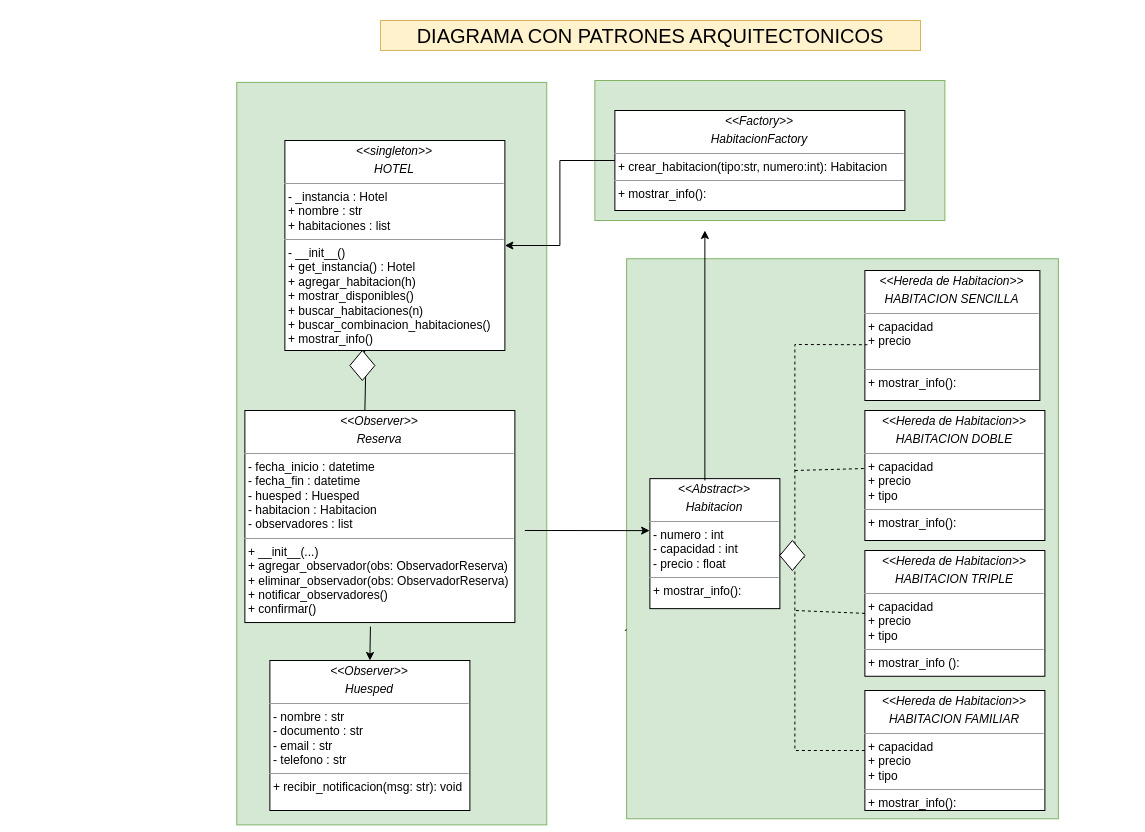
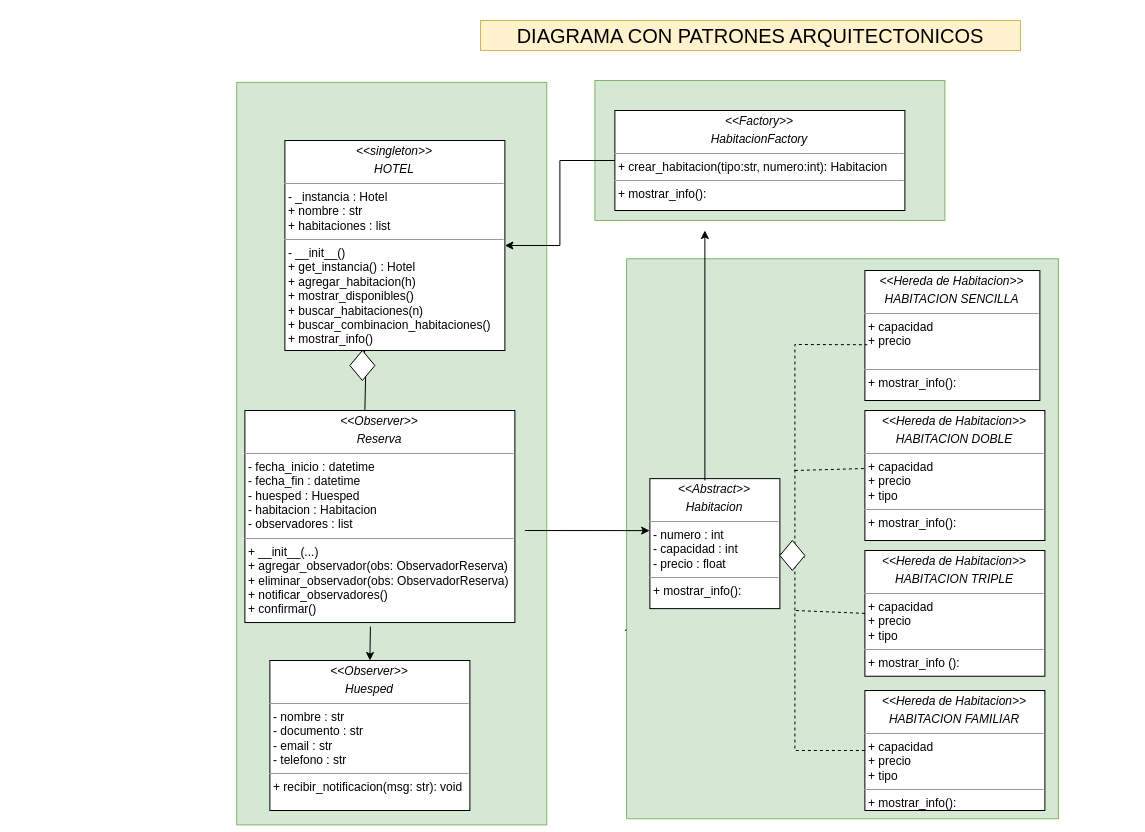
  <mxCell id="0" />
  <mxCell id="1" parent="0" />
  <mxCell id="2" value="" style="rounded=0;whiteSpace=wrap;html=1;rotation=-90;fillColor=#d5e8d4;strokeColor=#82b366;" parent="1" vertex="1"><mxGeometry x="20" y="298.13" width="742.5" height="310" as="geometry" /></mxCell>
  <mxCell id="3" value="&lt;p style=&quot;margin:0px;margin-top:4px;text-align:center;&quot;&gt;&lt;i&gt;&amp;lt;&amp;lt;singleton&amp;gt;&amp;gt;&lt;/i&gt;&lt;/p&gt;&lt;p style=&quot;margin:0px;margin-top:4px;text-align:center;&quot;&gt;&lt;i style=&quot;background-color: transparent; color: light-dark(rgb(0, 0, 0), rgb(255, 255, 255));&quot;&gt;HOTEL&lt;/i&gt;&lt;/p&gt;&lt;hr size=&quot;1&quot;&gt;&lt;p style=&quot;margin:0px;margin-left:4px;&quot;&gt;- _instancia : Hotel&lt;/p&gt;&lt;p style=&quot;margin:0px;margin-left:4px;&quot;&gt;+ nombre : str&lt;/p&gt;&lt;p style=&quot;margin:0px;margin-left:4px;&quot;&gt;+ habitaciones : list&lt;/p&gt;&lt;hr size=&quot;1&quot;&gt;&lt;p style=&quot;margin:0px;margin-left:4px;&quot;&gt;- __init__()&amp;nbsp;&lt;/p&gt;&lt;p style=&quot;margin:0px;margin-left:4px;&quot;&gt;+ get_instancia() : Hotel&lt;/p&gt;&lt;p style=&quot;margin:0px;margin-left:4px;&quot;&gt;+ agregar_habitacion(h)&lt;/p&gt;&lt;p style=&quot;margin:0px;margin-left:4px;&quot;&gt;+ mostrar_disponibles()&lt;/p&gt;&lt;p style=&quot;margin:0px;margin-left:4px;&quot;&gt;+ buscar_habitaciones(n)&lt;/p&gt;&lt;p style=&quot;margin:0px;margin-left:4px;&quot;&gt;+ buscar_combinacion_habitaciones()&lt;/p&gt;&lt;p style=&quot;margin:0px;margin-left:4px;&quot;&gt;+ mostrar_info()&lt;/p&gt;&lt;div&gt;&lt;br&gt;&lt;/div&gt;" style="verticalAlign=top;align=left;overflow=fill;fontSize=12;fontFamily=Helvetica;html=1;rounded=0;shadow=0;comic=0;labelBackgroundColor=none;strokeWidth=1" parent="1" vertex="1"><mxGeometry x="284.38" y="140" width="220" height="210" as="geometry" /></mxCell>
  <mxCell id="4" value="&lt;p style=&quot;margin:0px;margin-top:4px;text-align:center;&quot;&gt;&lt;i&gt;&lt;span style=&quot;background-color: transparent;&quot;&gt;&amp;lt;&amp;lt;Observer&amp;gt;&amp;gt;&lt;/span&gt;&lt;br&gt;&lt;/i&gt;&lt;/p&gt;&lt;p style=&quot;margin:0px;margin-top:4px;text-align:center;&quot;&gt;&lt;i&gt;Reserva&lt;/i&gt;&lt;/p&gt;&lt;hr size=&quot;1&quot;&gt;&lt;p style=&quot;margin:0px;margin-left:4px;&quot;&gt;- fecha_inicio : datetime&lt;/p&gt;&lt;p style=&quot;margin:0px;margin-left:4px;&quot;&gt;- fecha_fin : datetime&lt;/p&gt;&lt;p style=&quot;margin:0px;margin-left:4px;&quot;&gt;- huesped : Huesped&lt;/p&gt;&lt;p style=&quot;margin:0px;margin-left:4px;&quot;&gt;- habitacion : Habitacion&lt;/p&gt;&lt;p style=&quot;margin:0px;margin-left:4px;&quot;&gt;- observadores : list&lt;/p&gt;&lt;hr size=&quot;1&quot;&gt;&lt;p style=&quot;margin:0px;margin-left:4px;&quot;&gt;+ __init__(...)&lt;/p&gt;&lt;p style=&quot;margin:0px;margin-left:4px;&quot;&gt;+ agregar_observador(obs: ObservadorReserva)&lt;/p&gt;&lt;p style=&quot;margin:0px;margin-left:4px;&quot;&gt;+ eliminar_observador(obs: ObservadorReserva)&lt;/p&gt;&lt;p style=&quot;margin:0px;margin-left:4px;&quot;&gt;+ notificar_observadores()&lt;/p&gt;&lt;p style=&quot;margin:0px;margin-left:4px;&quot;&gt;+ confirmar()&lt;/p&gt;" style="verticalAlign=top;align=left;overflow=fill;fontSize=12;fontFamily=Helvetica;html=1;rounded=0;shadow=0;comic=0;labelBackgroundColor=none;strokeWidth=1" parent="1" vertex="1"><mxGeometry x="244.38" y="410" width="270" height="212.04" as="geometry" /></mxCell>
  <mxCell id="5" value="&lt;p style=&quot;margin:0px;margin-top:4px;text-align:center;&quot;&gt;&lt;i&gt;&amp;lt;&amp;lt;Observer&amp;gt;&amp;gt;&lt;/i&gt;&lt;/p&gt;&lt;p style=&quot;margin:0px;margin-top:4px;text-align:center;&quot;&gt;&lt;i&gt;Huesped&lt;/i&gt;&lt;/p&gt;&lt;hr size=&quot;1&quot;&gt;&lt;p style=&quot;margin:0px;margin-left:4px;&quot;&gt;- nombre : str&lt;/p&gt;&lt;p style=&quot;margin:0px;margin-left:4px;&quot;&gt;- documento : str&lt;/p&gt;&lt;p style=&quot;margin:0px;margin-left:4px;&quot;&gt;- email : str&lt;/p&gt;&lt;p style=&quot;margin:0px;margin-left:4px;&quot;&gt;- telefono : str&lt;/p&gt;&lt;hr size=&quot;1&quot;&gt;&lt;p style=&quot;margin:0px;margin-left:4px;&quot;&gt;+ recibir_notificacion(msg: str): void&lt;/p&gt;" style="verticalAlign=top;align=left;overflow=fill;fontSize=12;fontFamily=Helvetica;html=1;rounded=0;shadow=0;comic=0;labelBackgroundColor=none;strokeWidth=1" parent="1" vertex="1"><mxGeometry x="269.38" y="660" width="200" height="150" as="geometry" /></mxCell>
  <mxCell id="6" value="" style="rounded=0;whiteSpace=wrap;html=1;rotation=-90;fillColor=#d5e8d4;strokeColor=#82b366;" parent="1" vertex="1"><mxGeometry x="562.01" y="322.37" width="560" height="431.75" as="geometry" /></mxCell>
  <mxCell id="7" value="&lt;p style=&quot;margin:0px;margin-top:4px;text-align:center;&quot;&gt;&lt;i&gt;&amp;lt;&amp;lt;Hereda de Habitacion&amp;gt;&amp;gt;&lt;/i&gt;&lt;/p&gt;&lt;p style=&quot;margin:0px;margin-top:4px;text-align:center;&quot;&gt;&lt;i&gt;HABITACION FAMILIAR&lt;/i&gt;&lt;/p&gt;&lt;hr size=&quot;1&quot;&gt;&lt;p style=&quot;margin:0px;margin-left:4px;&quot;&gt;+ capacidad&lt;br&gt;+ precio&lt;/p&gt;&lt;p style=&quot;margin:0px;margin-left:4px;&quot;&gt;+ tipo&lt;/p&gt;&lt;hr size=&quot;1&quot;&gt;&lt;p style=&quot;margin:0px;margin-left:4px;&quot;&gt;+ mostrar_info():&amp;nbsp;&lt;br&gt;&lt;/p&gt;" style="verticalAlign=top;align=left;overflow=fill;fontSize=12;fontFamily=Helvetica;html=1;rounded=0;shadow=0;comic=0;labelBackgroundColor=none;strokeWidth=1" parent="1" vertex="1"><mxGeometry x="864.38" y="690" width="180" height="120" as="geometry" /></mxCell>
  <mxCell id="8" value="&lt;p style=&quot;margin:0px;margin-top:4px;text-align:center;&quot;&gt;&lt;i&gt;&amp;lt;&amp;lt;Hereda de Habitacion&amp;gt;&amp;gt;&lt;/i&gt;&lt;/p&gt;&lt;p style=&quot;margin:0px;margin-top:4px;text-align:center;&quot;&gt;&lt;i&gt;HABITACION TRIPLE&lt;/i&gt;&lt;/p&gt;&lt;hr size=&quot;1&quot;&gt;&lt;p style=&quot;margin:0px;margin-left:4px;&quot;&gt;+ capacidad&lt;br&gt;+ precio&lt;/p&gt;&lt;p style=&quot;margin:0px;margin-left:4px;&quot;&gt;+ tipo&lt;/p&gt;&lt;hr size=&quot;1&quot;&gt;&lt;p style=&quot;margin:0px;margin-left:4px;&quot;&gt;+ mostrar_info ():&amp;nbsp;&lt;br&gt;&lt;/p&gt;" style="verticalAlign=top;align=left;overflow=fill;fontSize=12;fontFamily=Helvetica;html=1;rounded=0;shadow=0;comic=0;labelBackgroundColor=none;strokeWidth=1" parent="1" vertex="1"><mxGeometry x="864.38" y="550" width="180" height="125.76" as="geometry" /></mxCell>
  <mxCell id="9" value="&lt;p style=&quot;margin:0px;margin-top:4px;text-align:center;&quot;&gt;&lt;i&gt;&amp;lt;&amp;lt;Hereda de Habitacion&amp;gt;&amp;gt;&lt;/i&gt;&lt;/p&gt;&lt;p style=&quot;margin:0px;margin-top:4px;text-align:center;&quot;&gt;&lt;i&gt;HABITACION DOBLE&lt;/i&gt;&lt;/p&gt;&lt;hr size=&quot;1&quot;&gt;&lt;p style=&quot;margin:0px;margin-left:4px;&quot;&gt;+ capacidad&lt;br&gt;+ precio&lt;/p&gt;&lt;p style=&quot;margin:0px;margin-left:4px;&quot;&gt;+ tipo&lt;/p&gt;&lt;hr size=&quot;1&quot;&gt;&lt;p style=&quot;margin:0px;margin-left:4px;&quot;&gt;+ mostrar_info():&amp;nbsp;&lt;br&gt;&lt;/p&gt;" style="verticalAlign=top;align=left;overflow=fill;fontSize=12;fontFamily=Helvetica;html=1;rounded=0;shadow=0;comic=0;labelBackgroundColor=none;strokeWidth=1" parent="1" vertex="1"><mxGeometry x="864.38" y="410" width="180" height="130" as="geometry" /></mxCell>
  <mxCell id="10" value="&lt;p style=&quot;margin:0px;margin-top:4px;text-align:center;&quot;&gt;&lt;i&gt;&amp;lt;&amp;lt;Hereda de Habitacion&amp;gt;&amp;gt;&lt;/i&gt;&lt;/p&gt;&lt;p style=&quot;margin:0px;margin-top:4px;text-align:center;&quot;&gt;&lt;i&gt;HABITACION SENCILLA&lt;/i&gt;&lt;/p&gt;&lt;hr size=&quot;1&quot;&gt;&lt;p style=&quot;margin:0px;margin-left:4px;&quot;&gt;+ capacidad&lt;br&gt;&lt;/p&gt;&lt;p style=&quot;margin:0px;margin-left:4px;&quot;&gt;+ precio&lt;/p&gt;&lt;p style=&quot;margin:0px;margin-left:4px;&quot;&gt;&lt;br&gt;&lt;/p&gt;&lt;hr size=&quot;1&quot;&gt;&lt;p style=&quot;margin:0px;margin-left:4px;&quot;&gt;+ mostrar_info():&amp;nbsp;&lt;br&gt;&lt;/p&gt;" style="verticalAlign=top;align=left;overflow=fill;fontSize=12;fontFamily=Helvetica;html=1;rounded=0;shadow=0;comic=0;labelBackgroundColor=none;strokeWidth=1" parent="1" vertex="1"><mxGeometry x="864.38" y="270" width="175" height="130" as="geometry" /></mxCell>
  <mxCell id="11" value="&lt;p style=&quot;margin:0px;margin-top:4px;text-align:center;&quot;&gt;&lt;i&gt;&amp;lt;&amp;lt;Abstract&amp;gt;&amp;gt;&lt;/i&gt;&lt;/p&gt;&lt;p style=&quot;margin:0px;margin-top:4px;text-align:center;&quot;&gt;&lt;i&gt;Habitacion&lt;/i&gt;&lt;/p&gt;&lt;hr size=&quot;1&quot;&gt;&lt;p style=&quot;margin:0px;margin-left:4px;&quot;&gt;- numero : int&lt;/p&gt;&lt;p style=&quot;margin:0px;margin-left:4px;&quot;&gt;- capacidad : int&lt;/p&gt;&lt;p style=&quot;margin:0px;margin-left:4px;&quot;&gt;- precio : float&lt;/p&gt;&lt;hr size=&quot;1&quot;&gt;&lt;p style=&quot;margin:0px;margin-left:4px;&quot;&gt;+ mostrar_info():&amp;nbsp;&lt;br&gt;&lt;/p&gt;" style="verticalAlign=top;align=left;overflow=fill;fontSize=12;fontFamily=Helvetica;html=1;rounded=0;shadow=0;comic=0;labelBackgroundColor=none;strokeWidth=1" parent="1" vertex="1"><mxGeometry x="649.38" y="478.13" width="130" height="130" as="geometry" /></mxCell>
  <mxCell id="12" value="" style="rounded=0;whiteSpace=wrap;html=1;fillColor=#d5e8d4;strokeColor=#82b366;" parent="1" vertex="1"><mxGeometry x="594.38" y="80" width="350" height="140" as="geometry" /></mxCell>
  <mxCell id="13" value="" style="edgeStyle=orthogonalEdgeStyle;rounded=0;orthogonalLoop=1;jettySize=auto;html=1;" parent="1" source="14" target="3" edge="1"><mxGeometry relative="1" as="geometry" /></mxCell>
  <mxCell id="14" value="&lt;p style=&quot;margin:0px;margin-top:4px;text-align:center;&quot;&gt;&lt;i&gt;&amp;lt;&amp;lt;Factory&amp;gt;&amp;gt;&lt;/i&gt;&lt;/p&gt;&lt;p style=&quot;margin:0px;margin-top:4px;text-align:center;&quot;&gt;&lt;i&gt;HabitacionFactory&lt;/i&gt;&lt;/p&gt;&lt;hr size=&quot;1&quot;&gt;&lt;p style=&quot;margin:0px;margin-left:4px;&quot;&gt;+ crear_habitacion(tipo:str, numero:int): Habitacion&lt;/p&gt;&lt;hr size=&quot;1&quot;&gt;&lt;p style=&quot;margin:0px;margin-left:4px;&quot;&gt;+ mostrar_info():&amp;nbsp;&lt;br&gt;&lt;/p&gt;" style="verticalAlign=top;align=left;overflow=fill;fontSize=12;fontFamily=Helvetica;html=1;rounded=0;shadow=0;comic=0;labelBackgroundColor=none;strokeWidth=1" parent="1" vertex="1"><mxGeometry x="614.38" y="110" width="290" height="100" as="geometry" /></mxCell>
  <mxCell id="15" value="" style="endArrow=classic;html=1;rounded=0;entryX=0.5;entryY=0;entryDx=0;entryDy=0;exitX=0.465;exitY=1.019;exitDx=0;exitDy=0;exitPerimeter=0;" parent="1" source="4" target="5" edge="1"><mxGeometry width="50" height="50" relative="1" as="geometry"><mxPoint x="624.38" y="510" as="sourcePoint" /><mxPoint x="674.38" y="460" as="targetPoint" /></mxGeometry></mxCell>
  <mxCell id="16" value="" style="endArrow=none;dashed=1;html=1;rounded=0;exitX=0;exitY=0.5;exitDx=0;exitDy=0;entryX=1.012;entryY=0.572;entryDx=0;entryDy=0;entryPerimeter=0;" parent="1" source="22" target="11" edge="1"><mxGeometry width="50" height="50" relative="1" as="geometry"><mxPoint x="624.38" y="630" as="sourcePoint" /><mxPoint x="804.38" y="538.24" as="targetPoint" /><Array as="points" /></mxGeometry></mxCell>
  <mxCell id="17" value="" style="endArrow=none;dashed=1;html=1;rounded=0;exitX=0;exitY=0.5;exitDx=0;exitDy=0;" parent="1" source="8" edge="1"><mxGeometry width="50" height="50" relative="1" as="geometry"><mxPoint x="624.38" y="630" as="sourcePoint" /><mxPoint x="794.38" y="610" as="targetPoint" /></mxGeometry></mxCell>
  <mxCell id="18" value="" style="endArrow=none;dashed=1;html=1;rounded=0;" parent="1" target="6" edge="1"><mxGeometry width="50" height="50" relative="1" as="geometry"><mxPoint x="624.38" y="630" as="sourcePoint" /><mxPoint x="674.38" y="580" as="targetPoint" /></mxGeometry></mxCell>
  <mxCell id="19" value="" style="endArrow=none;dashed=1;html=1;rounded=0;entryX=0.014;entryY=0.571;entryDx=0;entryDy=0;entryPerimeter=0;" parent="1" target="10" edge="1"><mxGeometry width="50" height="50" relative="1" as="geometry"><mxPoint x="794.38" y="550" as="sourcePoint" /><mxPoint x="794.38" y="370" as="targetPoint" /><Array as="points"><mxPoint x="794.38" y="390" /><mxPoint x="794.38" y="344" /></Array></mxGeometry></mxCell>
  <mxCell id="20" value="" style="endArrow=none;dashed=1;html=1;rounded=0;" parent="1" edge="1"><mxGeometry width="50" height="50" relative="1" as="geometry"><mxPoint x="794.38" y="470" as="sourcePoint" /><mxPoint x="865.38" y="468" as="targetPoint" /></mxGeometry></mxCell>
  <mxCell id="21" value="" style="endArrow=none;dashed=1;html=1;rounded=0;exitX=0;exitY=0.5;exitDx=0;exitDy=0;entryX=1.012;entryY=0.572;entryDx=0;entryDy=0;entryPerimeter=0;" parent="1" source="7" target="22" edge="1"><mxGeometry width="50" height="50" relative="1" as="geometry"><mxPoint x="864.38" y="750" as="sourcePoint" /><mxPoint x="781.38" y="552" as="targetPoint" /><Array as="points"><mxPoint x="794.38" y="750" /><mxPoint x="794.38" y="552" /></Array></mxGeometry></mxCell>
  <mxCell id="22" value="" style="rhombus;whiteSpace=wrap;html=1;" parent="1" vertex="1"><mxGeometry x="779.38" y="540" width="25" height="30" as="geometry" /></mxCell>
  <mxCell id="23" value="" style="endArrow=classic;html=1;rounded=0;entryX=-0.002;entryY=0.4;entryDx=0;entryDy=0;entryPerimeter=0;" parent="1" target="11" edge="1"><mxGeometry width="50" height="50" relative="1" as="geometry"><mxPoint x="524.38" y="530" as="sourcePoint" /><mxPoint x="574.38" y="480" as="targetPoint" /></mxGeometry></mxCell>
  <mxCell id="24" value="" style="endArrow=classic;html=1;rounded=0;" parent="1" edge="1"><mxGeometry width="50" height="50" relative="1" as="geometry"><mxPoint x="704.38" y="480" as="sourcePoint" /><mxPoint x="704.38" y="230" as="targetPoint" /></mxGeometry></mxCell>
  <mxCell id="25" value="" style="endArrow=none;html=1;rounded=0;entryX=0.639;entryY=0.413;entryDx=0;entryDy=0;entryPerimeter=0;" parent="1" source="27" target="2" edge="1"><mxGeometry width="50" height="50" relative="1" as="geometry"><mxPoint x="364.38" y="410" as="sourcePoint" /><mxPoint x="414.38" y="360" as="targetPoint" /></mxGeometry></mxCell>
  <mxCell id="26" value="" style="endArrow=none;html=1;rounded=0;entryX=0.639;entryY=0.413;entryDx=0;entryDy=0;entryPerimeter=0;" parent="1" target="27" edge="1"><mxGeometry width="50" height="50" relative="1" as="geometry"><mxPoint x="364.38" y="410" as="sourcePoint" /><mxPoint x="364.38" y="350" as="targetPoint" /></mxGeometry></mxCell>
  <mxCell id="27" value="" style="rhombus;whiteSpace=wrap;html=1;" parent="1" vertex="1"><mxGeometry x="349.38" y="350" width="25" height="30" as="geometry" /></mxCell>
- <mxCell id="28" value="&lt;font style=&quot;font-size: 20px;&quot;&gt;DIAGRAMA CON PATRONES ARQUITECTONICOS&lt;/font&gt;" style="text;html=1;align=center;verticalAlign=middle;whiteSpace=wrap;rounded=0;fillColor=#fff2cc;strokeColor=#d6b656;" vertex="1" parent="1"><mxGeometry x="380" y="20" width="540" height="30" as="geometry" /></mxCell>
+ <mxCell id="28" value="&lt;font style=&quot;font-size: 20px;&quot;&gt;DIAGRAMA CON PATRONES ARQUITECTONICOS&lt;/font&gt;" style="text;html=1;align=center;verticalAlign=middle;whiteSpace=wrap;rounded=0;fillColor=#fff2cc;strokeColor=#d6b656;" vertex="1" parent="1"><mxGeometry x="480" y="20" width="540" height="30" as="geometry" /></mxCell>
